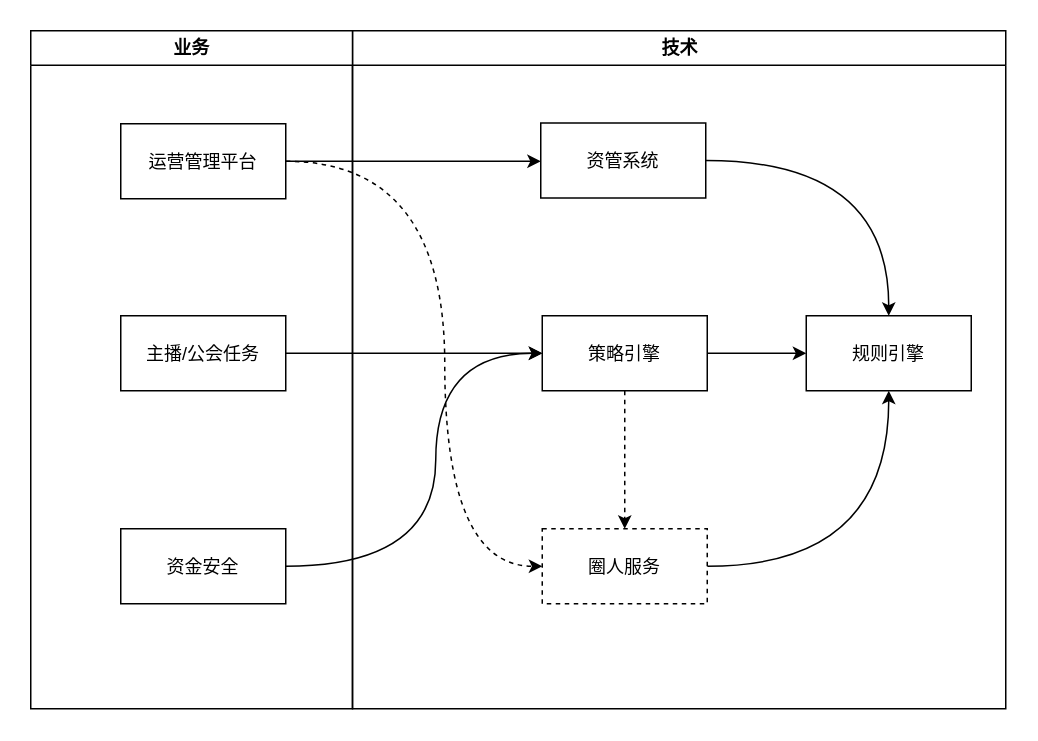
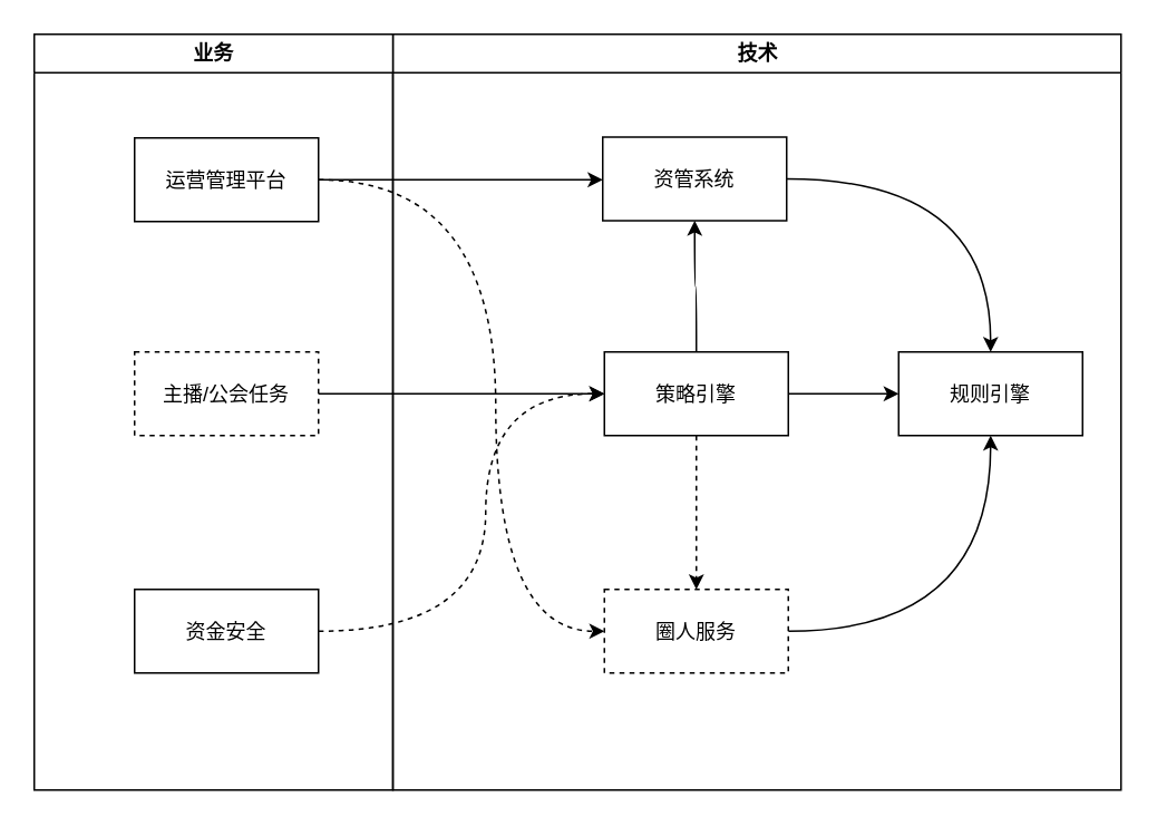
  <mxCell id="0" />
  <mxCell id="1" parent="0" />
  <mxCell id="2" value="技术" style="swimlane;whiteSpace=wrap" parent="1" vertex="1"><mxGeometry x="234.5" y="20" width="435.5" height="452" as="geometry" /></mxCell>
  <mxCell id="3" style="edgeStyle=orthogonalEdgeStyle;curved=1;rounded=0;orthogonalLoop=1;jettySize=auto;html=1;exitX=1;exitY=0.5;exitDx=0;exitDy=0;entryX=0.5;entryY=0;entryDx=0;entryDy=0;" parent="2" source="4" target="7" edge="1"><mxGeometry relative="1" as="geometry" /></mxCell>
  <mxCell id="4" value="资管系统" style="" parent="2" vertex="1"><mxGeometry x="125.5" y="61.5" width="110" height="50" as="geometry" /></mxCell>
  <mxCell id="5" style="edgeStyle=orthogonalEdgeStyle;curved=1;rounded=0;orthogonalLoop=1;jettySize=auto;html=1;exitX=1;exitY=0.5;exitDx=0;exitDy=0;entryX=0.5;entryY=1;entryDx=0;entryDy=0;" parent="2" source="6" target="7" edge="1"><mxGeometry relative="1" as="geometry" /></mxCell>
  <mxCell id="6" value="圈人服务" style="dashed=1;" parent="2" vertex="1"><mxGeometry x="126.5" y="332" width="110" height="50" as="geometry" /></mxCell>
  <mxCell id="7" value="规则引擎" style="" parent="2" vertex="1"><mxGeometry x="302.5" y="190" width="110" height="50" as="geometry" /></mxCell>
+ <mxCell id="8" style="edgeStyle=orthogonalEdgeStyle;curved=1;rounded=0;orthogonalLoop=1;jettySize=auto;html=1;exitX=0.5;exitY=0;exitDx=0;exitDy=0;entryX=0.5;entryY=1;entryDx=0;entryDy=0;" parent="2" source="11" target="4" edge="1"><mxGeometry relative="1" as="geometry" /></mxCell>
  <mxCell id="9" style="rounded=0;orthogonalLoop=1;jettySize=auto;html=1;exitX=0.5;exitY=1;exitDx=0;exitDy=0;entryX=0.5;entryY=0;entryDx=0;entryDy=0;dashed=1;" parent="2" source="11" target="6" edge="1"><mxGeometry relative="1" as="geometry" /></mxCell>
  <mxCell id="10" style="edgeStyle=orthogonalEdgeStyle;curved=1;rounded=0;orthogonalLoop=1;jettySize=auto;html=1;exitX=1;exitY=0.5;exitDx=0;exitDy=0;entryX=0;entryY=0.5;entryDx=0;entryDy=0;" parent="2" source="11" target="7" edge="1"><mxGeometry relative="1" as="geometry" /></mxCell>
  <mxCell id="11" value="策略引擎" style="" parent="2" vertex="1"><mxGeometry x="126.5" y="190" width="110" height="50" as="geometry" /></mxCell>
  <mxCell id="12" value="业务" style="swimlane;whiteSpace=wrap" parent="1" vertex="1"><mxGeometry x="20" y="20" width="214.5" height="452" as="geometry" /></mxCell>
  <mxCell id="13" value="运营管理平台" style="" parent="12" vertex="1"><mxGeometry x="60" y="62" width="110" height="50" as="geometry" /></mxCell>
  <mxCell id="14" value="资金安全" style="" parent="12" vertex="1"><mxGeometry x="60" y="332" width="110" height="50" as="geometry" /></mxCell>
- <mxCell id="15" value="主播/公会任务" style="" parent="12" vertex="1"><mxGeometry x="60" y="190" width="110" height="50" as="geometry" /></mxCell>
+ <mxCell id="15" value="主播/公会任务" style="dashed=1;" parent="12" vertex="1"><mxGeometry x="60" y="190" width="110" height="50" as="geometry" /></mxCell>
  <mxCell id="16" style="edgeStyle=orthogonalEdgeStyle;curved=1;rounded=0;orthogonalLoop=1;jettySize=auto;html=1;exitX=1;exitY=0.5;exitDx=0;exitDy=0;" parent="1" source="13" edge="1"><mxGeometry relative="1" as="geometry"><mxPoint x="360" y="107" as="targetPoint" /></mxGeometry></mxCell>
  <mxCell id="17" style="edgeStyle=orthogonalEdgeStyle;curved=1;rounded=0;orthogonalLoop=1;jettySize=auto;html=1;exitX=1;exitY=0.5;exitDx=0;exitDy=0;entryX=0;entryY=0.5;entryDx=0;entryDy=0;" parent="1" source="15" target="11" edge="1"><mxGeometry relative="1" as="geometry" /></mxCell>
- <mxCell id="18" style="edgeStyle=orthogonalEdgeStyle;rounded=0;orthogonalLoop=1;jettySize=auto;html=1;exitX=1;exitY=0.5;exitDx=0;exitDy=0;entryX=0;entryY=0.5;entryDx=0;entryDy=0;curved=1;" edge="1" parent="1" source="14" target="11"><mxGeometry relative="1" as="geometry"><Array as="points"><mxPoint x="290" y="377" /><mxPoint x="290" y="235" /></Array></mxGeometry></mxCell>
+ <mxCell id="18" style="edgeStyle=orthogonalEdgeStyle;rounded=0;orthogonalLoop=1;jettySize=auto;html=1;exitX=1;exitY=0.5;exitDx=0;exitDy=0;entryX=0;entryY=0.5;entryDx=0;entryDy=0;curved=1;dashed=1;" edge="1" parent="1" source="14" target="11"><mxGeometry relative="1" as="geometry"><Array as="points"><mxPoint x="290" y="377" /><mxPoint x="290" y="235" /></Array></mxGeometry></mxCell>
  <mxCell id="19" style="edgeStyle=orthogonalEdgeStyle;rounded=0;orthogonalLoop=1;jettySize=auto;html=1;exitX=1;exitY=0.5;exitDx=0;exitDy=0;entryX=0;entryY=0.5;entryDx=0;entryDy=0;curved=1;dashed=1;" edge="1" parent="1" source="13" target="6"><mxGeometry relative="1" as="geometry"><Array as="points"><mxPoint x="296" y="107" /><mxPoint x="296" y="377" /></Array></mxGeometry></mxCell>
